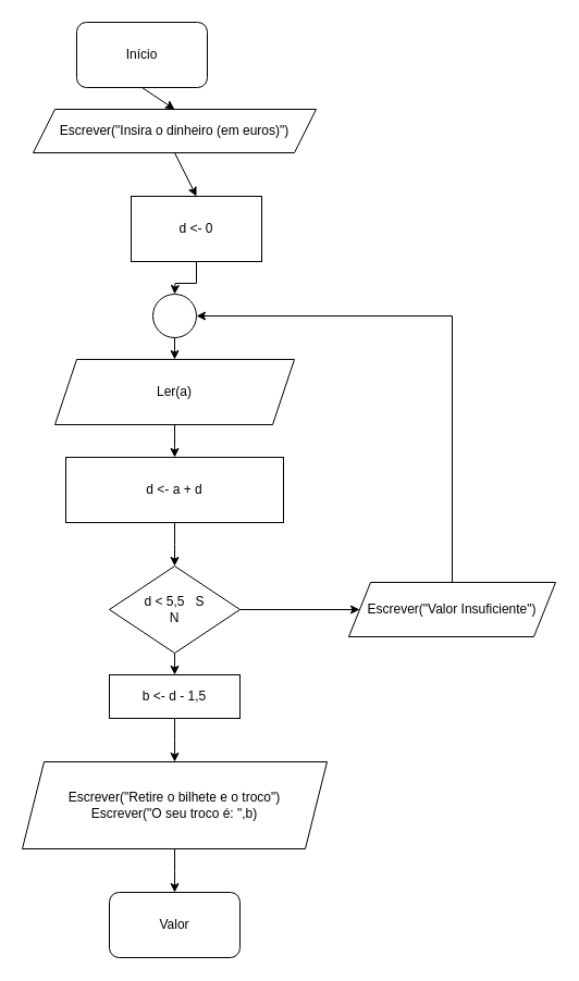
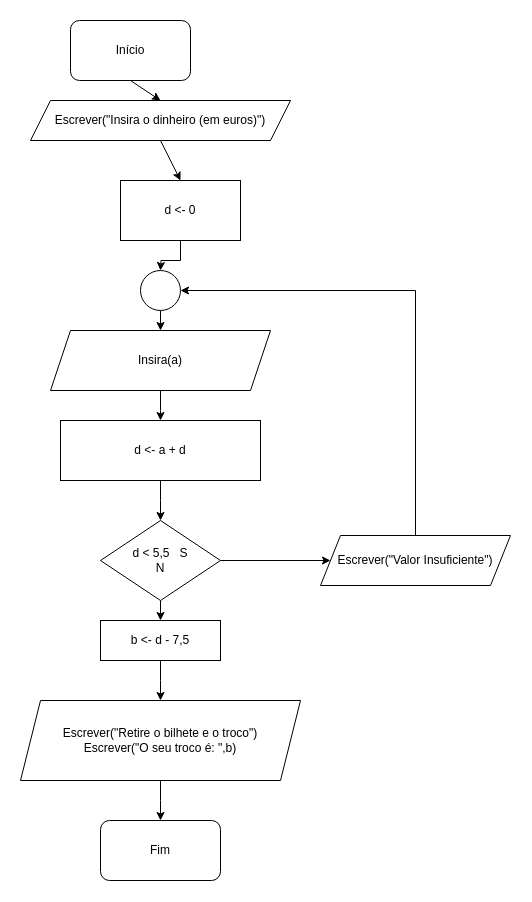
  <mxCell id="0" />
  <mxCell id="1" parent="0" />
  <mxCell id="2" value="Início" style="rounded=1;whiteSpace=wrap;html=1;" vertex="1" parent="1"><mxGeometry x="70" y="20" width="120" height="60" as="geometry" /></mxCell>
  <mxCell id="3" value="" style="endArrow=classic;html=1;exitX=0.5;exitY=1;exitDx=0;exitDy=0;" edge="1" parent="1" source="2"><mxGeometry width="50" height="50" relative="1" as="geometry"><mxPoint x="130" y="180" as="sourcePoint" /><mxPoint x="160" y="100" as="targetPoint" /></mxGeometry></mxCell>
  <mxCell id="4" value="Escrever(&quot;Insira o dinheiro (em euros)&quot;)" style="shape=parallelogram;perimeter=parallelogramPerimeter;whiteSpace=wrap;html=1;fixedSize=1;" vertex="1" parent="1"><mxGeometry x="30" y="100" width="260" height="40" as="geometry" /></mxCell>
  <mxCell id="5" style="edgeStyle=orthogonalEdgeStyle;rounded=0;orthogonalLoop=1;jettySize=auto;html=1;" edge="1" parent="1" source="6"><mxGeometry relative="1" as="geometry"><mxPoint x="160" y="270" as="targetPoint" /></mxGeometry></mxCell>
  <mxCell id="6" value="d &amp;lt;- 0" style="rounded=0;whiteSpace=wrap;html=1;" vertex="1" parent="1"><mxGeometry x="120" y="180" width="120" height="60" as="geometry" /></mxCell>
  <mxCell id="7" value="" style="endArrow=classic;html=1;exitX=0.5;exitY=1;exitDx=0;exitDy=0;entryX=0.5;entryY=0;entryDx=0;entryDy=0;" edge="1" parent="1" source="4" target="6"><mxGeometry width="50" height="50" relative="1" as="geometry"><mxPoint x="0" y="270" as="sourcePoint" /><mxPoint x="50" y="220" as="targetPoint" /></mxGeometry></mxCell>
  <mxCell id="8" style="edgeStyle=orthogonalEdgeStyle;rounded=0;orthogonalLoop=1;jettySize=auto;html=1;" edge="1" parent="1" source="9"><mxGeometry relative="1" as="geometry"><mxPoint x="160" y="330" as="targetPoint" /></mxGeometry></mxCell>
  <mxCell id="9" value="" style="ellipse;whiteSpace=wrap;html=1;aspect=fixed;" vertex="1" parent="1"><mxGeometry x="140" y="270" width="40" height="40" as="geometry" /></mxCell>
  <mxCell id="10" style="edgeStyle=orthogonalEdgeStyle;rounded=0;orthogonalLoop=1;jettySize=auto;html=1;" edge="1" parent="1" source="11"><mxGeometry relative="1" as="geometry"><mxPoint x="160" y="420" as="targetPoint" /></mxGeometry></mxCell>
- <mxCell id="11" value="Ler(a)" style="shape=parallelogram;perimeter=parallelogramPerimeter;whiteSpace=wrap;html=1;fixedSize=1;" vertex="1" parent="1"><mxGeometry x="50" y="330" width="220" height="60" as="geometry" /></mxCell>
+ <mxCell id="11" value="Insira(a)" style="shape=parallelogram;perimeter=parallelogramPerimeter;whiteSpace=wrap;html=1;fixedSize=1;" vertex="1" parent="1"><mxGeometry x="50" y="330" width="220" height="60" as="geometry" /></mxCell>
  <mxCell id="12" style="edgeStyle=orthogonalEdgeStyle;rounded=0;orthogonalLoop=1;jettySize=auto;html=1;" edge="1" parent="1" source="13"><mxGeometry relative="1" as="geometry"><mxPoint x="160" y="520" as="targetPoint" /></mxGeometry></mxCell>
  <mxCell id="13" value="d &amp;lt;- a + d" style="rounded=0;whiteSpace=wrap;html=1;" vertex="1" parent="1"><mxGeometry x="60" y="420" width="200" height="60" as="geometry" /></mxCell>
  <mxCell id="14" style="edgeStyle=orthogonalEdgeStyle;rounded=0;orthogonalLoop=1;jettySize=auto;html=1;" edge="1" parent="1" source="16"><mxGeometry relative="1" as="geometry"><mxPoint x="160" y="620" as="targetPoint" /></mxGeometry></mxCell>
  <mxCell id="15" style="edgeStyle=orthogonalEdgeStyle;rounded=0;orthogonalLoop=1;jettySize=auto;html=1;entryX=0;entryY=0.5;entryDx=0;entryDy=0;" edge="1" parent="1" source="16" target="21"><mxGeometry relative="1" as="geometry"><mxPoint x="320" y="560" as="targetPoint" /></mxGeometry></mxCell>
  <mxCell id="16" value="d &amp;lt; 5,5&amp;nbsp; &amp;nbsp;S&lt;br&gt;N" style="rhombus;whiteSpace=wrap;html=1;" vertex="1" parent="1"><mxGeometry x="100" y="520" width="120" height="80" as="geometry" /></mxCell>
  <mxCell id="17" style="edgeStyle=orthogonalEdgeStyle;rounded=0;orthogonalLoop=1;jettySize=auto;html=1;" edge="1" parent="1" source="18"><mxGeometry relative="1" as="geometry"><mxPoint x="160" y="700" as="targetPoint" /></mxGeometry></mxCell>
- <mxCell id="18" value="b &amp;lt;- d - 1,5" style="rounded=0;whiteSpace=wrap;html=1;" vertex="1" parent="1"><mxGeometry x="100" y="620" width="120" height="40" as="geometry" /></mxCell>
+ <mxCell id="18" value="b &amp;lt;- d - 7,5" style="rounded=0;whiteSpace=wrap;html=1;" vertex="1" parent="1"><mxGeometry x="100" y="620" width="120" height="40" as="geometry" /></mxCell>
  <mxCell id="19" style="edgeStyle=orthogonalEdgeStyle;rounded=0;orthogonalLoop=1;jettySize=auto;html=1;exitX=0.5;exitY=1;exitDx=0;exitDy=0;" edge="1" parent="1" source="18" target="18"><mxGeometry relative="1" as="geometry" /></mxCell>
  <mxCell id="20" style="edgeStyle=orthogonalEdgeStyle;rounded=0;orthogonalLoop=1;jettySize=auto;html=1;entryX=1;entryY=0.5;entryDx=0;entryDy=0;" edge="1" parent="1" source="21" target="9"><mxGeometry relative="1" as="geometry"><mxPoint x="415" y="290" as="targetPoint" /><Array as="points"><mxPoint x="415" y="290" /></Array></mxGeometry></mxCell>
  <mxCell id="21" value="Escrever(&quot;Valor Insuficiente&quot;)" style="shape=parallelogram;perimeter=parallelogramPerimeter;whiteSpace=wrap;html=1;fixedSize=1;" vertex="1" parent="1"><mxGeometry x="320" y="535" width="190" height="50" as="geometry" /></mxCell>
  <mxCell id="22" style="edgeStyle=orthogonalEdgeStyle;rounded=0;orthogonalLoop=1;jettySize=auto;html=1;" edge="1" parent="1" source="23"><mxGeometry relative="1" as="geometry"><mxPoint x="160" y="820" as="targetPoint" /></mxGeometry></mxCell>
  <mxCell id="23" value="Escrever(&quot;Retire o bilhete e o troco&quot;)&lt;br&gt;Escrever(&quot;O seu troco é: &quot;,b)" style="shape=parallelogram;perimeter=parallelogramPerimeter;whiteSpace=wrap;html=1;fixedSize=1;" vertex="1" parent="1"><mxGeometry x="20" y="700" width="280" height="80" as="geometry" /></mxCell>
- <mxCell id="24" value="Valor" style="rounded=1;whiteSpace=wrap;html=1;" vertex="1" parent="1"><mxGeometry x="100" y="820" width="120" height="60" as="geometry" /></mxCell>
+ <mxCell id="24" value="Fim" style="rounded=1;whiteSpace=wrap;html=1;" vertex="1" parent="1"><mxGeometry x="100" y="820" width="120" height="60" as="geometry" /></mxCell>
